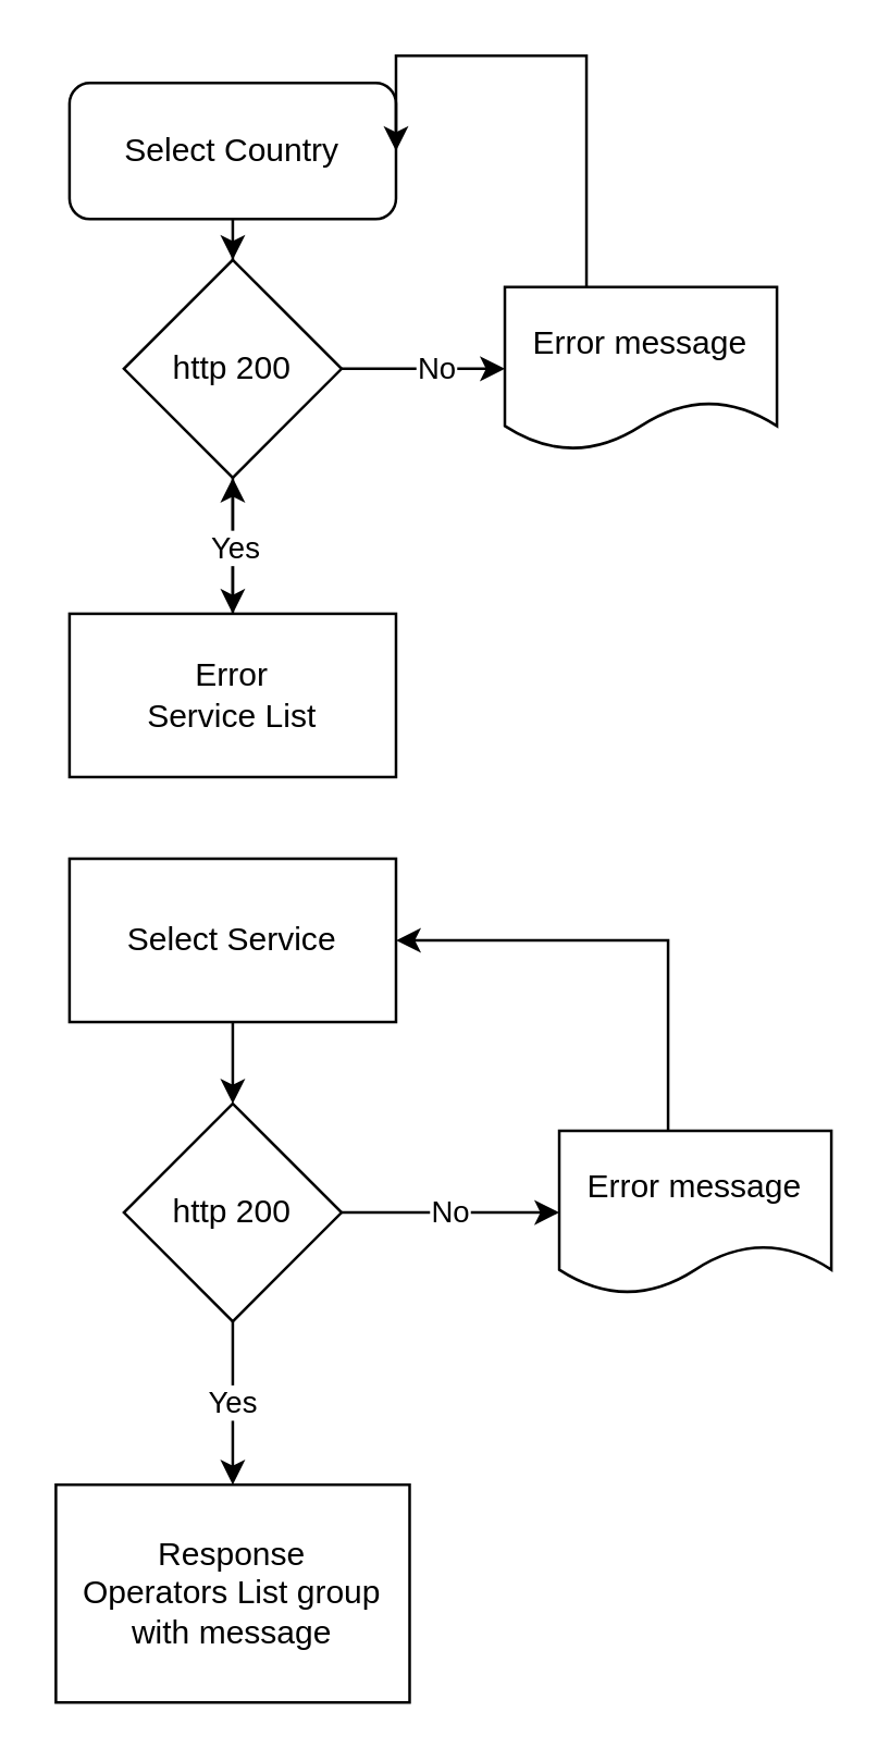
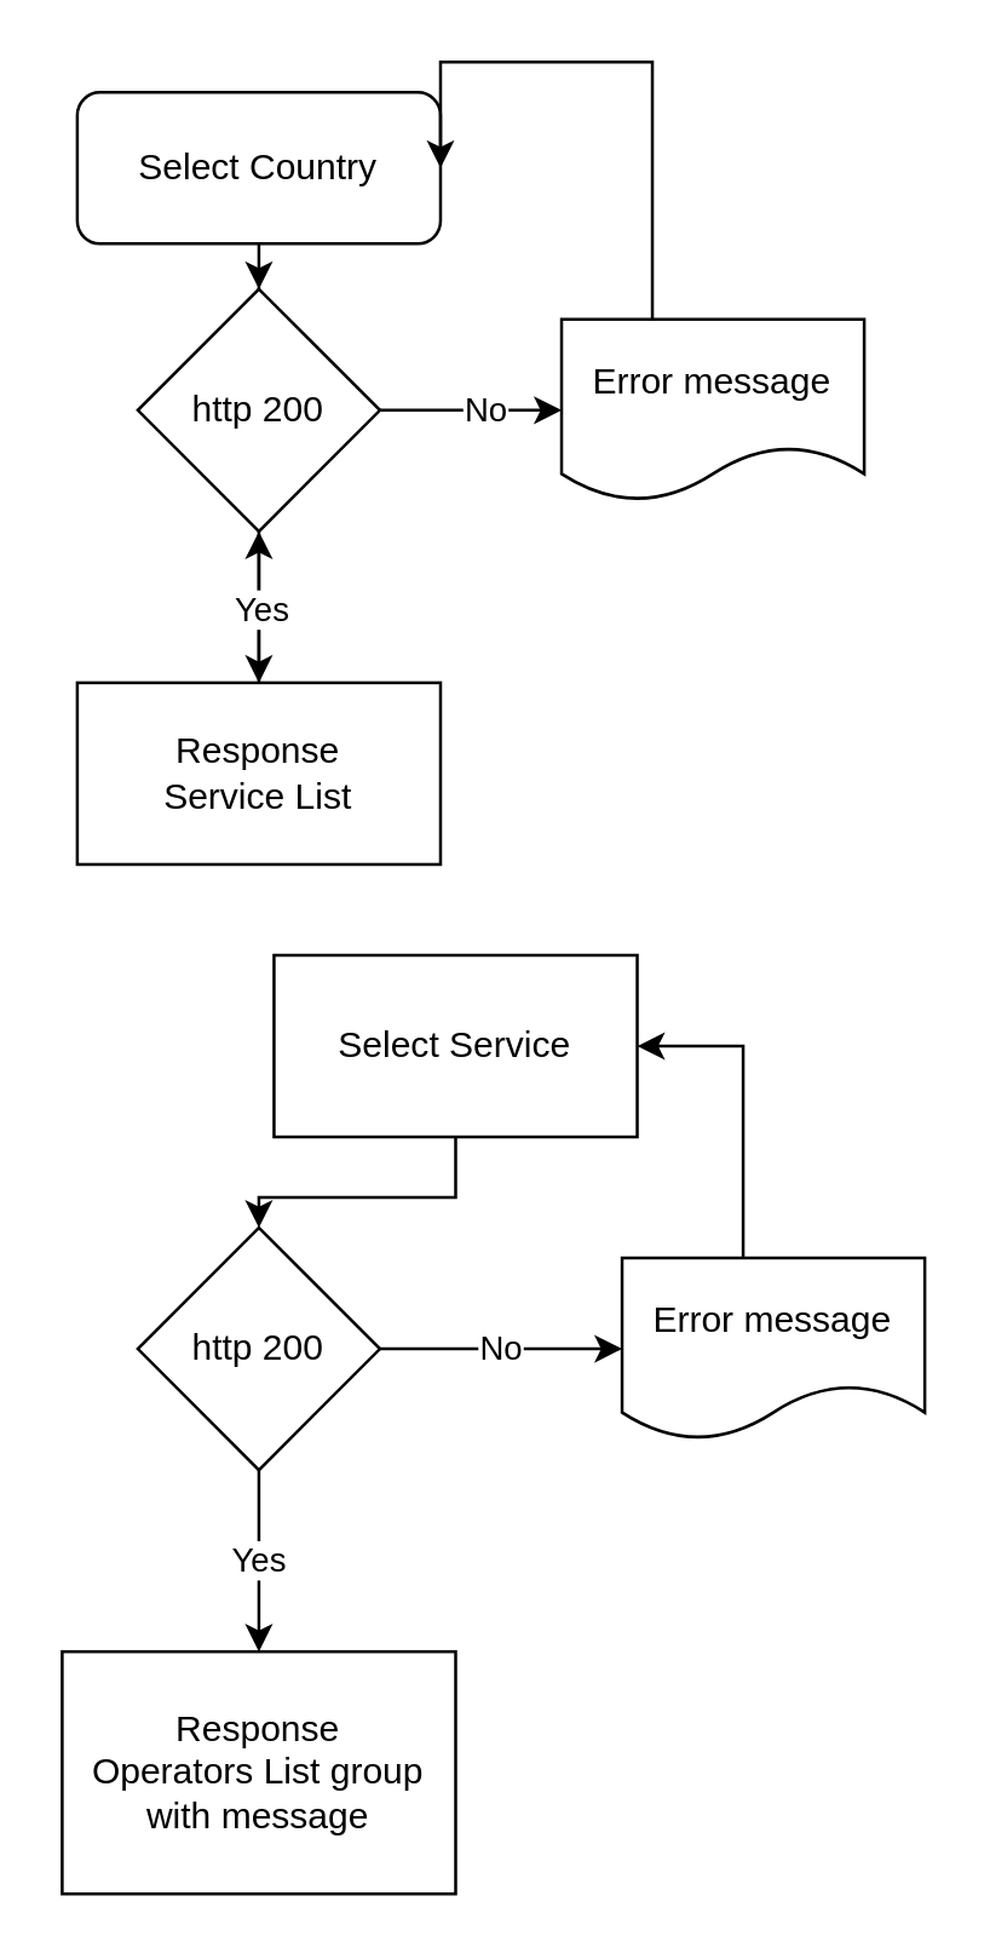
  <mxCell id="0" />
  <mxCell id="1" parent="0" />
  <mxCell id="2" style="edgeStyle=orthogonalEdgeStyle;rounded=0;orthogonalLoop=1;jettySize=auto;html=1;entryX=0.5;entryY=0;entryDx=0;entryDy=0;" edge="1" parent="1" source="3" target="7"><mxGeometry relative="1" as="geometry" /></mxCell>
  <mxCell id="3" value="Select Country" style="rounded=1;whiteSpace=wrap;html=1;" vertex="1" parent="1"><mxGeometry x="25" y="30" width="120" height="50" as="geometry" /></mxCell>
  <mxCell id="4" style="edgeStyle=orthogonalEdgeStyle;rounded=0;orthogonalLoop=1;jettySize=auto;html=1;entryX=0;entryY=0.5;entryDx=0;entryDy=0;" edge="1" parent="1" source="7" target="9"><mxGeometry relative="1" as="geometry"><Array as="points"><mxPoint x="155" y="135" /><mxPoint x="155" y="135" /></Array></mxGeometry></mxCell>
  <mxCell id="5" value="No" style="edgeLabel;html=1;align=center;verticalAlign=middle;resizable=0;points=[];" vertex="1" connectable="0" parent="4"><mxGeometry x="0.147" y="1" relative="1" as="geometry"><mxPoint as="offset" /></mxGeometry></mxCell>
  <mxCell id="6" style="edgeStyle=orthogonalEdgeStyle;rounded=0;orthogonalLoop=1;jettySize=auto;html=1;" edge="1" parent="1" source="7" target="12"><mxGeometry relative="1" as="geometry" /></mxCell>
  <mxCell id="7" value="http 200" style="rhombus;whiteSpace=wrap;html=1;" vertex="1" parent="1"><mxGeometry x="45" y="95" width="80" height="80" as="geometry" /></mxCell>
  <mxCell id="8" style="edgeStyle=orthogonalEdgeStyle;rounded=0;orthogonalLoop=1;jettySize=auto;html=1;entryX=1;entryY=0.5;entryDx=0;entryDy=0;" edge="1" parent="1" source="9" target="3"><mxGeometry relative="1" as="geometry"><Array as="points"><mxPoint x="215" y="20" /></Array></mxGeometry></mxCell>
  <mxCell id="9" value="Error message" style="shape=document;whiteSpace=wrap;html=1;boundedLbl=1;" vertex="1" parent="1"><mxGeometry x="185" y="105" width="100" height="60" as="geometry" /></mxCell>
  <mxCell id="10" value="" style="edgeStyle=orthogonalEdgeStyle;rounded=0;orthogonalLoop=1;jettySize=auto;html=1;" edge="1" parent="1" source="12" target="7"><mxGeometry relative="1" as="geometry" /></mxCell>
  <mxCell id="11" value="Yes" style="edgeLabel;html=1;align=center;verticalAlign=middle;resizable=0;points=[];" vertex="1" connectable="0" parent="10"><mxGeometry relative="1" as="geometry"><mxPoint as="offset" /></mxGeometry></mxCell>
- <mxCell id="12" value="Error&lt;br&gt;Service List" style="rounded=0;whiteSpace=wrap;html=1;" vertex="1" parent="1"><mxGeometry x="25" y="225" width="120" height="60" as="geometry" /></mxCell>
+ <mxCell id="12" value="Response&lt;br&gt;Service List" style="rounded=0;whiteSpace=wrap;html=1;" vertex="1" parent="1"><mxGeometry x="25" y="225" width="120" height="60" as="geometry" /></mxCell>
  <mxCell id="13" style="edgeStyle=orthogonalEdgeStyle;rounded=0;orthogonalLoop=1;jettySize=auto;html=1;entryX=0.5;entryY=0;entryDx=0;entryDy=0;" edge="1" parent="1" source="14" target="17"><mxGeometry relative="1" as="geometry" /></mxCell>
- <mxCell id="14" value="Select Service" style="rounded=0;whiteSpace=wrap;html=1;" vertex="1" parent="1"><mxGeometry x="25" y="315" width="120" height="60" as="geometry" /></mxCell>
+ <mxCell id="14" value="Select Service" style="rounded=0;whiteSpace=wrap;html=1;" vertex="1" parent="1"><mxGeometry x="90" y="315" width="120" height="60" as="geometry" /></mxCell>
  <mxCell id="15" value="No" style="edgeStyle=orthogonalEdgeStyle;rounded=0;orthogonalLoop=1;jettySize=auto;html=1;" edge="1" parent="1" source="17" target="19"><mxGeometry relative="1" as="geometry"><Array as="points"><mxPoint x="155" y="445" /><mxPoint x="155" y="445" /></Array></mxGeometry></mxCell>
  <mxCell id="16" value="Yes" style="edgeStyle=orthogonalEdgeStyle;rounded=0;orthogonalLoop=1;jettySize=auto;html=1;entryX=0.5;entryY=0;entryDx=0;entryDy=0;" edge="1" parent="1" source="17" target="20"><mxGeometry relative="1" as="geometry" /></mxCell>
  <mxCell id="17" value="http 200" style="rhombus;whiteSpace=wrap;html=1;" vertex="1" parent="1"><mxGeometry x="45" y="405" width="80" height="80" as="geometry" /></mxCell>
  <mxCell id="18" style="edgeStyle=orthogonalEdgeStyle;rounded=0;orthogonalLoop=1;jettySize=auto;html=1;entryX=1;entryY=0.5;entryDx=0;entryDy=0;" edge="1" parent="1" source="19" target="14"><mxGeometry relative="1" as="geometry"><Array as="points"><mxPoint x="245" y="345" /></Array></mxGeometry></mxCell>
  <mxCell id="19" value="Error message" style="shape=document;whiteSpace=wrap;html=1;boundedLbl=1;" vertex="1" parent="1"><mxGeometry x="205" y="415" width="100" height="60" as="geometry" /></mxCell>
  <mxCell id="20" value="Response&lt;br&gt;Operators List group with message" style="rounded=0;whiteSpace=wrap;html=1;" vertex="1" parent="1"><mxGeometry x="20" y="545" width="130" height="80" as="geometry" /></mxCell>
